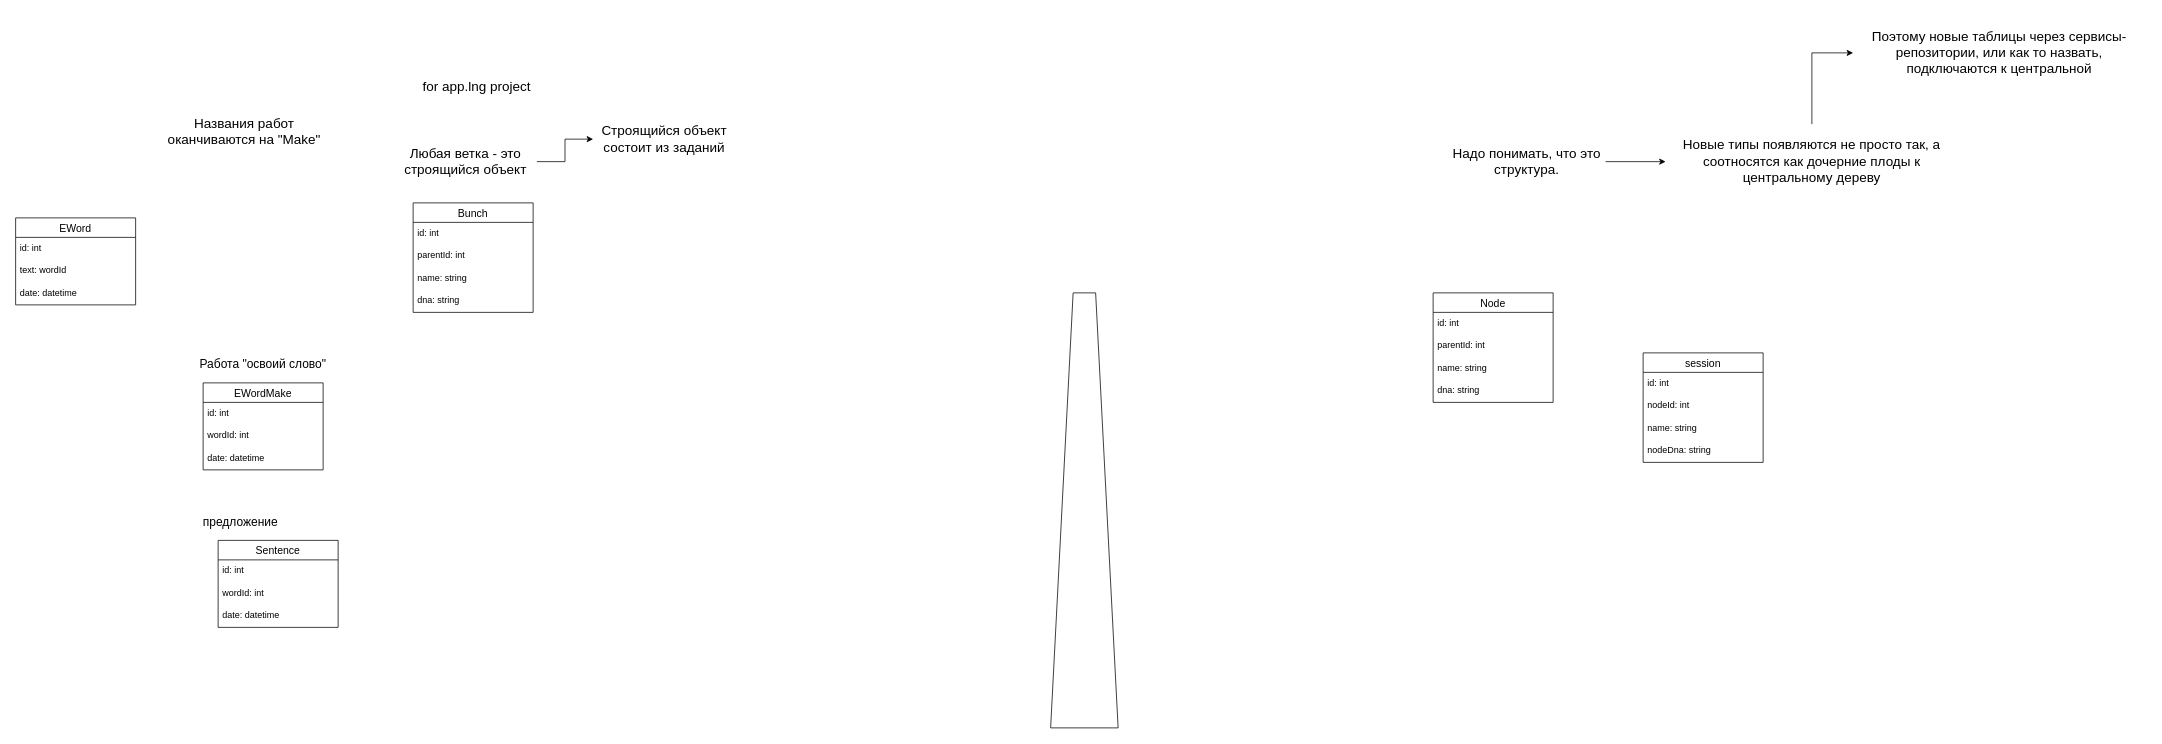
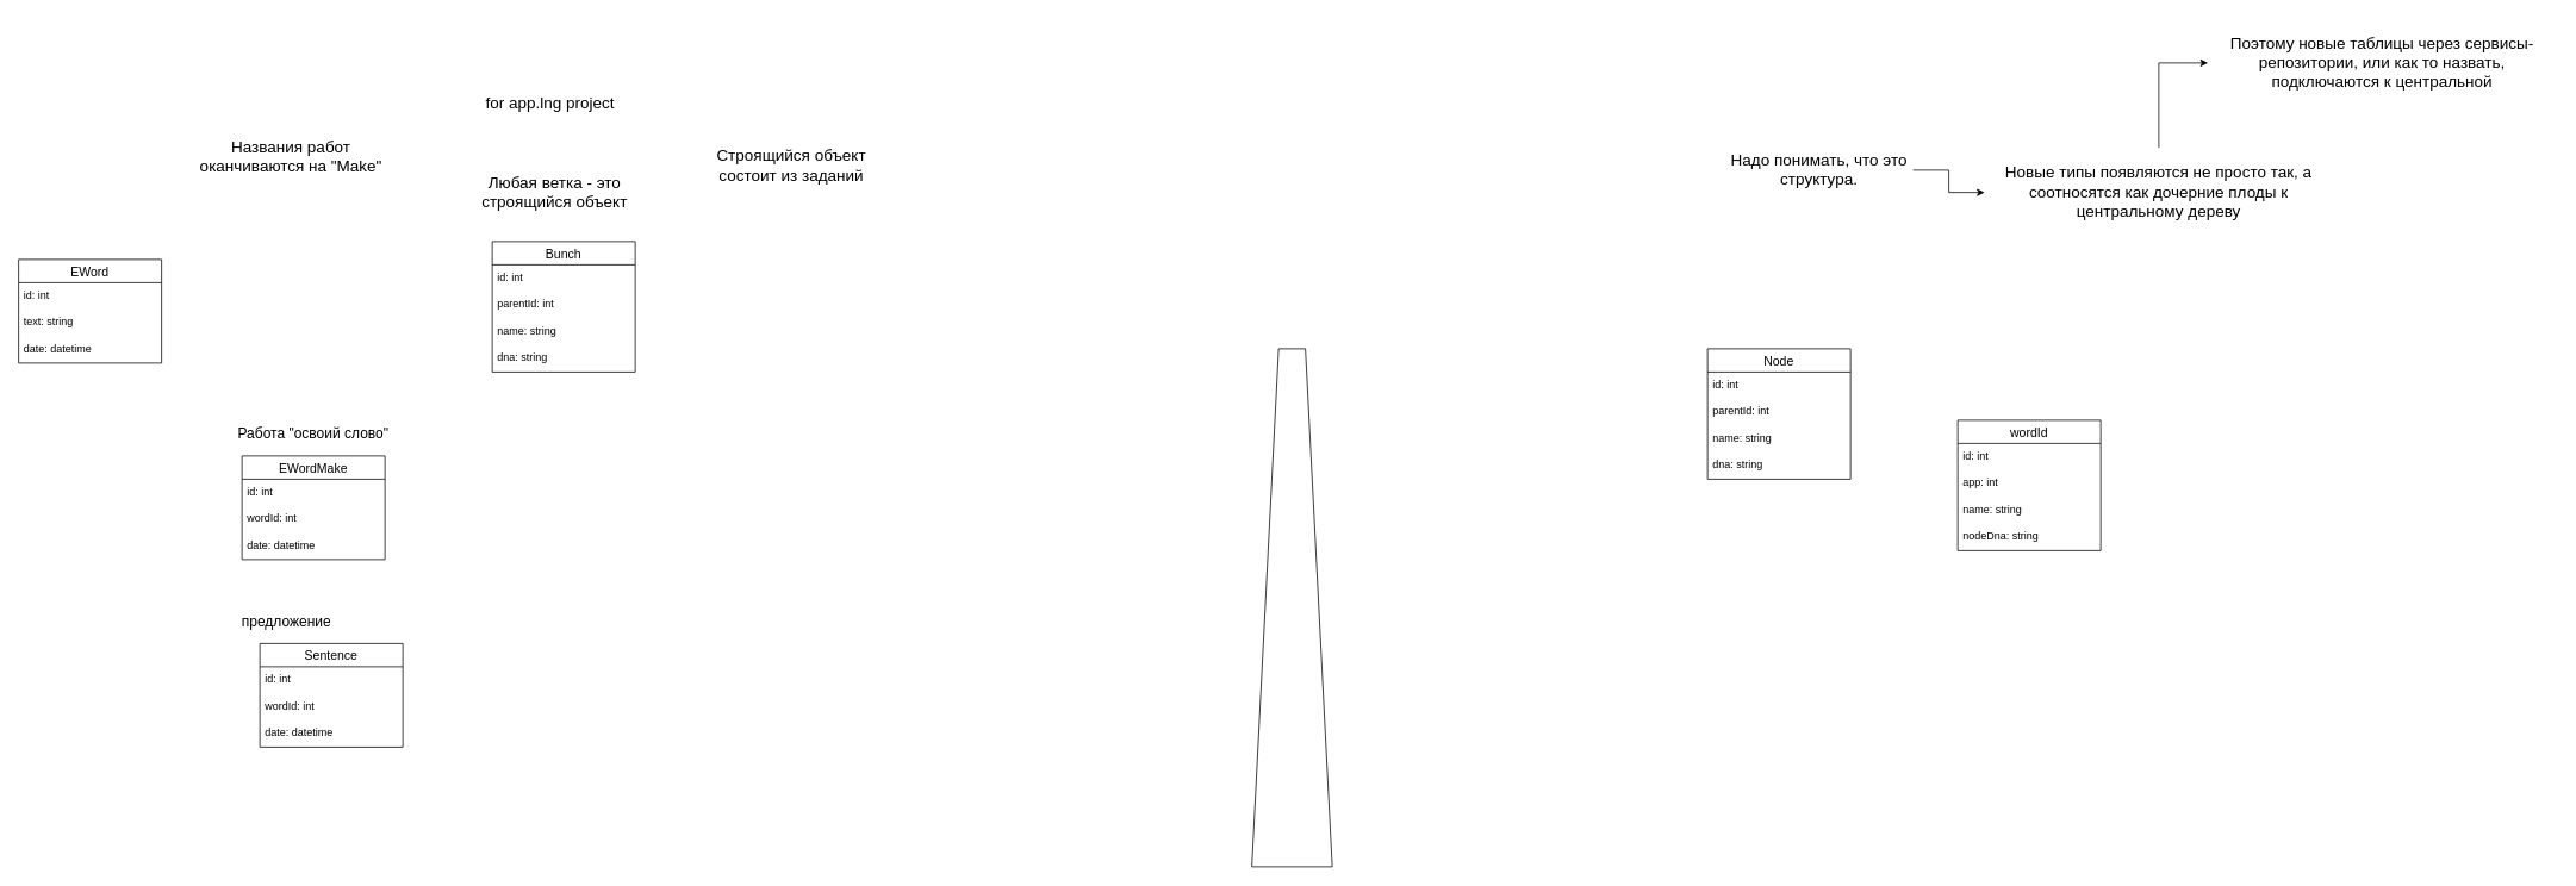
  <mxCell id="0" />
  <mxCell id="1" parent="0" />
  <mxCell id="2" value="" style="shape=trapezoid;perimeter=trapezoidPerimeter;whiteSpace=wrap;html=1;fixedSize=1;size=30;" vertex="1" parent="1"><mxGeometry x="1400" y="390" width="90" height="580" as="geometry" /></mxCell>
  <mxCell id="3" value="Node" style="swimlane;fontStyle=0;childLayout=stackLayout;horizontal=1;startSize=26;horizontalStack=0;resizeParent=1;resizeParentMax=0;resizeLast=0;collapsible=1;marginBottom=0;align=center;fontSize=14;" vertex="1" parent="1"><mxGeometry x="1910" y="390" width="160" height="146" as="geometry" /></mxCell>
  <mxCell id="4" value="id: int" style="text;strokeColor=none;fillColor=none;spacingLeft=4;spacingRight=4;overflow=hidden;rotatable=0;points=[[0,0.5],[1,0.5]];portConstraint=eastwest;fontSize=12;" vertex="1" parent="3"><mxGeometry y="26" width="160" height="30" as="geometry" /></mxCell>
  <mxCell id="5" value="parentId: int" style="text;strokeColor=none;fillColor=none;spacingLeft=4;spacingRight=4;overflow=hidden;rotatable=0;points=[[0,0.5],[1,0.5]];portConstraint=eastwest;fontSize=12;" vertex="1" parent="3"><mxGeometry y="56" width="160" height="30" as="geometry" /></mxCell>
  <mxCell id="6" value="name: string" style="text;strokeColor=none;fillColor=none;spacingLeft=4;spacingRight=4;overflow=hidden;rotatable=0;points=[[0,0.5],[1,0.5]];portConstraint=eastwest;fontSize=12;" vertex="1" parent="3"><mxGeometry y="86" width="160" height="30" as="geometry" /></mxCell>
  <mxCell id="7" value="dna: string" style="text;strokeColor=none;fillColor=none;spacingLeft=4;spacingRight=4;overflow=hidden;rotatable=0;points=[[0,0.5],[1,0.5]];portConstraint=eastwest;fontSize=12;" vertex="1" parent="3"><mxGeometry y="116" width="160" height="30" as="geometry" /></mxCell>
- <mxCell id="8" value="session" style="swimlane;fontStyle=0;childLayout=stackLayout;horizontal=1;startSize=26;horizontalStack=0;resizeParent=1;resizeParentMax=0;resizeLast=0;collapsible=1;marginBottom=0;align=center;fontSize=14;" vertex="1" parent="1"><mxGeometry x="2190" y="470" width="160" height="146" as="geometry" /></mxCell>
+ <mxCell id="8" value="wordId" style="swimlane;fontStyle=0;childLayout=stackLayout;horizontal=1;startSize=26;horizontalStack=0;resizeParent=1;resizeParentMax=0;resizeLast=0;collapsible=1;marginBottom=0;align=center;fontSize=14;" vertex="1" parent="1"><mxGeometry x="2190" y="470" width="160" height="146" as="geometry" /></mxCell>
  <mxCell id="9" value="id: int" style="text;strokeColor=none;fillColor=none;spacingLeft=4;spacingRight=4;overflow=hidden;rotatable=0;points=[[0,0.5],[1,0.5]];portConstraint=eastwest;fontSize=12;" vertex="1" parent="8"><mxGeometry y="26" width="160" height="30" as="geometry" /></mxCell>
- <mxCell id="10" value="nodeId: int" style="text;strokeColor=none;fillColor=none;spacingLeft=4;spacingRight=4;overflow=hidden;rotatable=0;points=[[0,0.5],[1,0.5]];portConstraint=eastwest;fontSize=12;" vertex="1" parent="8"><mxGeometry y="56" width="160" height="30" as="geometry" /></mxCell>
+ <mxCell id="10" value="app: int" style="text;strokeColor=none;fillColor=none;spacingLeft=4;spacingRight=4;overflow=hidden;rotatable=0;points=[[0,0.5],[1,0.5]];portConstraint=eastwest;fontSize=12;" vertex="1" parent="8"><mxGeometry y="56" width="160" height="30" as="geometry" /></mxCell>
  <mxCell id="11" value="name: string" style="text;strokeColor=none;fillColor=none;spacingLeft=4;spacingRight=4;overflow=hidden;rotatable=0;points=[[0,0.5],[1,0.5]];portConstraint=eastwest;fontSize=12;" vertex="1" parent="8"><mxGeometry y="86" width="160" height="30" as="geometry" /></mxCell>
  <mxCell id="12" value="nodeDna: string" style="text;strokeColor=none;fillColor=none;spacingLeft=4;spacingRight=4;overflow=hidden;rotatable=0;points=[[0,0.5],[1,0.5]];portConstraint=eastwest;fontSize=12;" vertex="1" parent="8"><mxGeometry y="116" width="160" height="30" as="geometry" /></mxCell>
  <mxCell id="13" value="Bunch" style="swimlane;fontStyle=0;childLayout=stackLayout;horizontal=1;startSize=26;horizontalStack=0;resizeParent=1;resizeParentMax=0;resizeLast=0;collapsible=1;marginBottom=0;align=center;fontSize=14;" vertex="1" parent="1"><mxGeometry x="550" y="270" width="160" height="146" as="geometry" /></mxCell>
  <mxCell id="14" value="id: int" style="text;strokeColor=none;fillColor=none;spacingLeft=4;spacingRight=4;overflow=hidden;rotatable=0;points=[[0,0.5],[1,0.5]];portConstraint=eastwest;fontSize=12;" vertex="1" parent="13"><mxGeometry y="26" width="160" height="30" as="geometry" /></mxCell>
  <mxCell id="15" value="parentId: int" style="text;strokeColor=none;fillColor=none;spacingLeft=4;spacingRight=4;overflow=hidden;rotatable=0;points=[[0,0.5],[1,0.5]];portConstraint=eastwest;fontSize=12;" vertex="1" parent="13"><mxGeometry y="56" width="160" height="30" as="geometry" /></mxCell>
  <mxCell id="16" value="name: string" style="text;strokeColor=none;fillColor=none;spacingLeft=4;spacingRight=4;overflow=hidden;rotatable=0;points=[[0,0.5],[1,0.5]];portConstraint=eastwest;fontSize=12;" vertex="1" parent="13"><mxGeometry y="86" width="160" height="30" as="geometry" /></mxCell>
  <mxCell id="17" value="dna: string" style="text;strokeColor=none;fillColor=none;spacingLeft=4;spacingRight=4;overflow=hidden;rotatable=0;points=[[0,0.5],[1,0.5]];portConstraint=eastwest;fontSize=12;" vertex="1" parent="13"><mxGeometry y="116" width="160" height="30" as="geometry" /></mxCell>
- <mxCell id="18" value="for app.lng project" style="text;html=1;strokeColor=none;fillColor=none;align=center;verticalAlign=middle;whiteSpace=wrap;rounded=0;fontSize=18;" vertex="1" parent="1"><mxGeometry x="530" y="90" width="210" height="50" as="geometry" /></mxCell>
+ <mxCell id="18" value="for app.lng project" style="text;html=1;strokeColor=none;fillColor=none;align=center;verticalAlign=middle;whiteSpace=wrap;rounded=0;fontSize=18;" vertex="1" parent="1"><mxGeometry x="510" y="90" width="210" height="50" as="geometry" /></mxCell>
  <mxCell id="19" value="EWord" style="swimlane;fontStyle=0;childLayout=stackLayout;horizontal=1;startSize=26;horizontalStack=0;resizeParent=1;resizeParentMax=0;resizeLast=0;collapsible=1;marginBottom=0;align=center;fontSize=14;" vertex="1" parent="1"><mxGeometry x="20" y="290" width="160" height="116" as="geometry" /></mxCell>
  <mxCell id="20" value="id: int" style="text;strokeColor=none;fillColor=none;spacingLeft=4;spacingRight=4;overflow=hidden;rotatable=0;points=[[0,0.5],[1,0.5]];portConstraint=eastwest;fontSize=12;" vertex="1" parent="19"><mxGeometry y="26" width="160" height="30" as="geometry" /></mxCell>
- <mxCell id="21" value="text: wordId" style="text;strokeColor=none;fillColor=none;spacingLeft=4;spacingRight=4;overflow=hidden;rotatable=0;points=[[0,0.5],[1,0.5]];portConstraint=eastwest;fontSize=12;" vertex="1" parent="19"><mxGeometry y="56" width="160" height="30" as="geometry" /></mxCell>
+ <mxCell id="21" value="text: string" style="text;strokeColor=none;fillColor=none;spacingLeft=4;spacingRight=4;overflow=hidden;rotatable=0;points=[[0,0.5],[1,0.5]];portConstraint=eastwest;fontSize=12;" vertex="1" parent="19"><mxGeometry y="56" width="160" height="30" as="geometry" /></mxCell>
  <mxCell id="22" value="date: datetime" style="text;strokeColor=none;fillColor=none;spacingLeft=4;spacingRight=4;overflow=hidden;rotatable=0;points=[[0,0.5],[1,0.5]];portConstraint=eastwest;fontSize=12;" vertex="1" parent="19"><mxGeometry y="86" width="160" height="30" as="geometry" /></mxCell>
  <mxCell id="23" value="EWordMake" style="swimlane;fontStyle=0;childLayout=stackLayout;horizontal=1;startSize=26;horizontalStack=0;resizeParent=1;resizeParentMax=0;resizeLast=0;collapsible=1;marginBottom=0;align=center;fontSize=14;" vertex="1" parent="1"><mxGeometry x="270" y="510" width="160" height="116" as="geometry" /></mxCell>
  <mxCell id="24" value="id: int" style="text;strokeColor=none;fillColor=none;spacingLeft=4;spacingRight=4;overflow=hidden;rotatable=0;points=[[0,0.5],[1,0.5]];portConstraint=eastwest;fontSize=12;" vertex="1" parent="23"><mxGeometry y="26" width="160" height="30" as="geometry" /></mxCell>
  <mxCell id="25" value="wordId: int" style="text;strokeColor=none;fillColor=none;spacingLeft=4;spacingRight=4;overflow=hidden;rotatable=0;points=[[0,0.5],[1,0.5]];portConstraint=eastwest;fontSize=12;" vertex="1" parent="23"><mxGeometry y="56" width="160" height="30" as="geometry" /></mxCell>
  <mxCell id="26" value="date: datetime" style="text;strokeColor=none;fillColor=none;spacingLeft=4;spacingRight=4;overflow=hidden;rotatable=0;points=[[0,0.5],[1,0.5]];portConstraint=eastwest;fontSize=12;" vertex="1" parent="23"><mxGeometry y="86" width="160" height="30" as="geometry" /></mxCell>
  <mxCell id="27" value="Названия работ оканчиваются на &quot;Make&quot;" style="text;html=1;strokeColor=none;fillColor=none;align=center;verticalAlign=middle;whiteSpace=wrap;rounded=0;fontSize=18;" vertex="1" parent="1"><mxGeometry x="220" y="150" width="210" height="50" as="geometry" /></mxCell>
  <mxCell id="28" value="Работа &quot;освоий слово&quot;" style="text;html=1;strokeColor=none;fillColor=none;align=center;verticalAlign=middle;whiteSpace=wrap;rounded=0;fontSize=16;" vertex="1" parent="1"><mxGeometry x="250" y="470" width="200" height="30" as="geometry" /></mxCell>
  <mxCell id="29" value="Sentence" style="swimlane;fontStyle=0;childLayout=stackLayout;horizontal=1;startSize=26;horizontalStack=0;resizeParent=1;resizeParentMax=0;resizeLast=0;collapsible=1;marginBottom=0;align=center;fontSize=14;" vertex="1" parent="1"><mxGeometry x="290" y="720" width="160" height="116" as="geometry" /></mxCell>
  <mxCell id="30" value="id: int" style="text;strokeColor=none;fillColor=none;spacingLeft=4;spacingRight=4;overflow=hidden;rotatable=0;points=[[0,0.5],[1,0.5]];portConstraint=eastwest;fontSize=12;" vertex="1" parent="29"><mxGeometry y="26" width="160" height="30" as="geometry" /></mxCell>
  <mxCell id="31" value="wordId: int" style="text;strokeColor=none;fillColor=none;spacingLeft=4;spacingRight=4;overflow=hidden;rotatable=0;points=[[0,0.5],[1,0.5]];portConstraint=eastwest;fontSize=12;" vertex="1" parent="29"><mxGeometry y="56" width="160" height="30" as="geometry" /></mxCell>
  <mxCell id="32" value="date: datetime" style="text;strokeColor=none;fillColor=none;spacingLeft=4;spacingRight=4;overflow=hidden;rotatable=0;points=[[0,0.5],[1,0.5]];portConstraint=eastwest;fontSize=12;" vertex="1" parent="29"><mxGeometry y="86" width="160" height="30" as="geometry" /></mxCell>
  <mxCell id="33" value="предложение" style="text;html=1;strokeColor=none;fillColor=none;align=center;verticalAlign=middle;whiteSpace=wrap;rounded=0;fontSize=16;" vertex="1" parent="1"><mxGeometry x="220" y="680" width="200" height="30" as="geometry" /></mxCell>
- <mxCell id="34" style="edgeStyle=orthogonalEdgeStyle;rounded=0;orthogonalLoop=1;jettySize=auto;html=1;exitX=1;exitY=0.5;exitDx=0;exitDy=0;fontSize=16;" edge="1" parent="1" source="35" target="36"><mxGeometry relative="1" as="geometry" /></mxCell>
  <mxCell id="35" value="Любая ветка - это строящийся объект" style="text;html=1;strokeColor=none;fillColor=none;align=center;verticalAlign=middle;whiteSpace=wrap;rounded=0;fontSize=18;" vertex="1" parent="1"><mxGeometry x="525" y="190" width="190" height="50" as="geometry" /></mxCell>
  <mxCell id="36" value="Строящийся объект состоит из заданий" style="text;html=1;strokeColor=none;fillColor=none;align=center;verticalAlign=middle;whiteSpace=wrap;rounded=0;fontSize=18;" vertex="1" parent="1"><mxGeometry x="790" y="160" width="190" height="50" as="geometry" /></mxCell>
  <mxCell id="37" style="edgeStyle=orthogonalEdgeStyle;rounded=0;orthogonalLoop=1;jettySize=auto;html=1;exitX=1;exitY=0.5;exitDx=0;exitDy=0;entryX=0;entryY=0.5;entryDx=0;entryDy=0;fontSize=16;" edge="1" parent="1" source="38" target="40"><mxGeometry relative="1" as="geometry" /></mxCell>
- <mxCell id="38" value="Надо понимать, что это структура." style="text;html=1;strokeColor=none;fillColor=none;align=center;verticalAlign=middle;whiteSpace=wrap;rounded=0;fontSize=18;" vertex="1" parent="1"><mxGeometry x="1930" y="190" width="210" height="50" as="geometry" /></mxCell>
+ <mxCell id="38" value="Надо понимать, что это структура." style="text;html=1;strokeColor=none;fillColor=none;align=center;verticalAlign=middle;whiteSpace=wrap;rounded=0;fontSize=18;" vertex="1" parent="1"><mxGeometry x="1930" y="165" width="210" height="50" as="geometry" /></mxCell>
  <mxCell id="39" style="edgeStyle=orthogonalEdgeStyle;rounded=0;orthogonalLoop=1;jettySize=auto;html=1;exitX=0.5;exitY=0;exitDx=0;exitDy=0;entryX=0;entryY=0.5;entryDx=0;entryDy=0;fontSize=16;" edge="1" parent="1" source="40" target="41"><mxGeometry relative="1" as="geometry" /></mxCell>
  <mxCell id="40" value="Новые типы появляются не просто так, а соотносятся как дочерние плоды к центральному дереву" style="text;html=1;strokeColor=none;fillColor=none;align=center;verticalAlign=middle;whiteSpace=wrap;rounded=0;fontSize=18;" vertex="1" parent="1"><mxGeometry x="2220" y="165" width="390" height="100" as="geometry" /></mxCell>
  <mxCell id="41" value="Поэтому новые таблицы через сервисы-репозитории, или как то назвать, подключаются к центральной" style="text;html=1;strokeColor=none;fillColor=none;align=center;verticalAlign=middle;whiteSpace=wrap;rounded=0;fontSize=18;" vertex="1" parent="1"><mxGeometry x="2470" y="20" width="390" height="100" as="geometry" /></mxCell>
